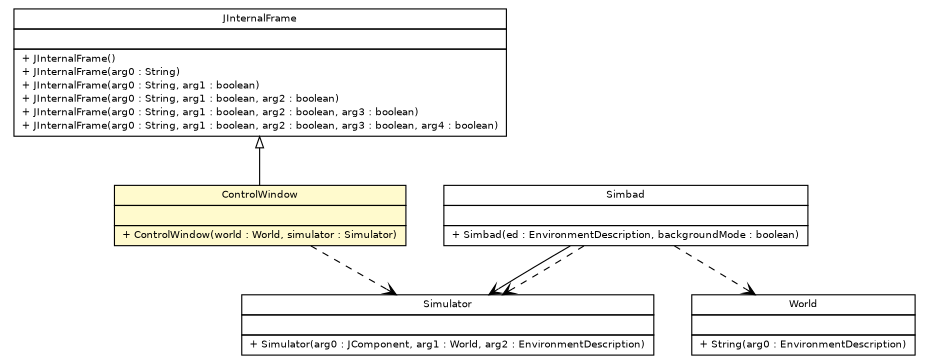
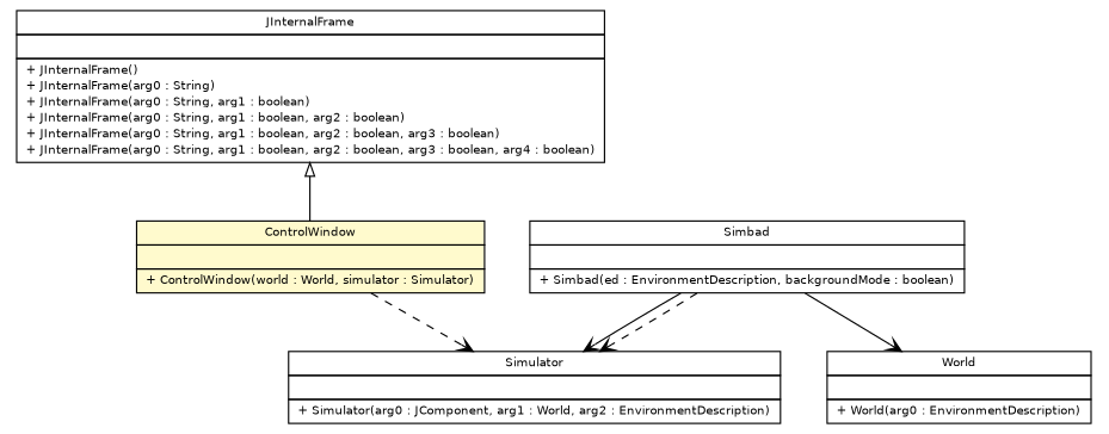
  digraph {
    nodesep=0.25
    ranksep=0.5
    node [fontcolor=black fontname=Helvetica fontsize=9.0 shape=plaintext]
    edge [arrowhead=open color=black fontcolor=black fontname=Helvetica fontsize=10.0 headport=p labelfontname=Helvetica labelfontsize=10 tailport=p]
    n1 [label=<<table title="es.upm.dit.gsi.gsilejos.simbad.gui.ControlWindow" border="0" cellborder="1" cellspacing="0" cellpadding="2" port="p" bgcolor="lemonChiffon" href="./ControlWindow.html"> 		<tr><td><table border="0" cellspacing="0" cellpadding="1"> <tr><td align="center" balign="center"> ControlWindow </td></tr> 		</table></td></tr> 		<tr><td><table border="0" cellspacing="0" cellpadding="1"> <tr><td align="left" balign="left">  </td></tr> 		</table></td></tr> 		<tr><td><table border="0" cellspacing="0" cellpadding="1"> <tr><td align="left" balign="left"> + ControlWindow(world : World, simulator : Simulator) </td></tr> 		</table></td></tr> 		</table>>]
    n2 [label=<<table title="simbad.sim.Simulator" border="0" cellborder="1" cellspacing="0" cellpadding="2" port="p" href="http://java.sun.com/j2se/1.4.2/docs/api/simbad/sim/Simulator.html"> 		<tr><td><table border="0" cellspacing="0" cellpadding="1"> <tr><td align="center" balign="center"> Simulator </td></tr> 		</table></td></tr> 		<tr><td><table border="0" cellspacing="0" cellpadding="1"> <tr><td align="left" balign="left">  </td></tr> 		</table></td></tr> 		<tr><td><table border="0" cellspacing="0" cellpadding="1"> <tr><td align="left" balign="left"> + Simulator(arg0 : JComponent, arg1 : World, arg2 : EnvironmentDescription) </td></tr> 		</table></td></tr> 		</table>>]
-   n3 [label=<<table title="simbad.sim.World" border="0" cellborder="1" cellspacing="0" cellpadding="2" port="p" href="http://java.sun.com/j2se/1.4.2/docs/api/simbad/sim/World.html"> 		<tr><td><table border="0" cellspacing="0" cellpadding="1"> <tr><td align="center" balign="center"> World </td></tr> 		</table></td></tr> 		<tr><td><table border="0" cellspacing="0" cellpadding="1"> <tr><td align="left" balign="left">  </td></tr> 		</table></td></tr> 		<tr><td><table border="0" cellspacing="0" cellpadding="1"> <tr><td align="left" balign="left"> + String(arg0 : EnvironmentDescription) </td></tr> 		</table></td></tr> 		</table>>]
+   n3 [label=<<table title="simbad.sim.World" border="0" cellborder="1" cellspacing="0" cellpadding="2" port="p" href="http://java.sun.com/j2se/1.4.2/docs/api/simbad/sim/World.html"> 		<tr><td><table border="0" cellspacing="0" cellpadding="1"> <tr><td align="center" balign="center"> World </td></tr> 		</table></td></tr> 		<tr><td><table border="0" cellspacing="0" cellpadding="1"> <tr><td align="left" balign="left">  </td></tr> 		</table></td></tr> 		<tr><td><table border="0" cellspacing="0" cellpadding="1"> <tr><td align="left" balign="left"> + World(arg0 : EnvironmentDescription) </td></tr> 		</table></td></tr> 		</table>>]
    n4 [label=<<table title="es.upm.dit.gsi.gsilejos.simbad.gui.Simbad" border="0" cellborder="1" cellspacing="0" cellpadding="2" port="p" href="./Simbad.html"> 		<tr><td><table border="0" cellspacing="0" cellpadding="1"> <tr><td align="center" balign="center"> Simbad </td></tr> 		</table></td></tr> 		<tr><td><table border="0" cellspacing="0" cellpadding="1"> <tr><td align="left" balign="left">  </td></tr> 		</table></td></tr> 		<tr><td><table border="0" cellspacing="0" cellpadding="1"> <tr><td align="left" balign="left"> + Simbad(ed : EnvironmentDescription, backgroundMode : boolean) </td></tr> 		</table></td></tr> 		</table>>]
    n5 [label=<<table title="javax.swing.JInternalFrame" border="0" cellborder="1" cellspacing="0" cellpadding="2" port="p" href="http://java.sun.com/j2se/1.4.2/docs/api/javax/swing/JInternalFrame.html"> 		<tr><td><table border="0" cellspacing="0" cellpadding="1"> <tr><td align="center" balign="center"> JInternalFrame </td></tr> 		</table></td></tr> 		<tr><td><table border="0" cellspacing="0" cellpadding="1"> <tr><td align="left" balign="left">  </td></tr> 		</table></td></tr> 		<tr><td><table border="0" cellspacing="0" cellpadding="1"> <tr><td align="left" balign="left"> + JInternalFrame() </td></tr> <tr><td align="left" balign="left"> + JInternalFrame(arg0 : String) </td></tr> <tr><td align="left" balign="left"> + JInternalFrame(arg0 : String, arg1 : boolean) </td></tr> <tr><td align="left" balign="left"> + JInternalFrame(arg0 : String, arg1 : boolean, arg2 : boolean) </td></tr> <tr><td align="left" balign="left"> + JInternalFrame(arg0 : String, arg1 : boolean, arg2 : boolean, arg3 : boolean) </td></tr> <tr><td align="left" balign="left"> + JInternalFrame(arg0 : String, arg1 : boolean, arg2 : boolean, arg3 : boolean, arg4 : boolean) </td></tr> 		</table></td></tr> 		</table>>]
    n1 -> n2 [style=dashed]
    n4 -> n2
    n4 -> n2 [style=dashed]
-   n4 -> n3 [style=dashed]
+   n4 -> n3
    n5 -> n1 [arrowtail=empty dir=back fontsize=10 arrowhead="" color="" fontcolor=""]
  }
